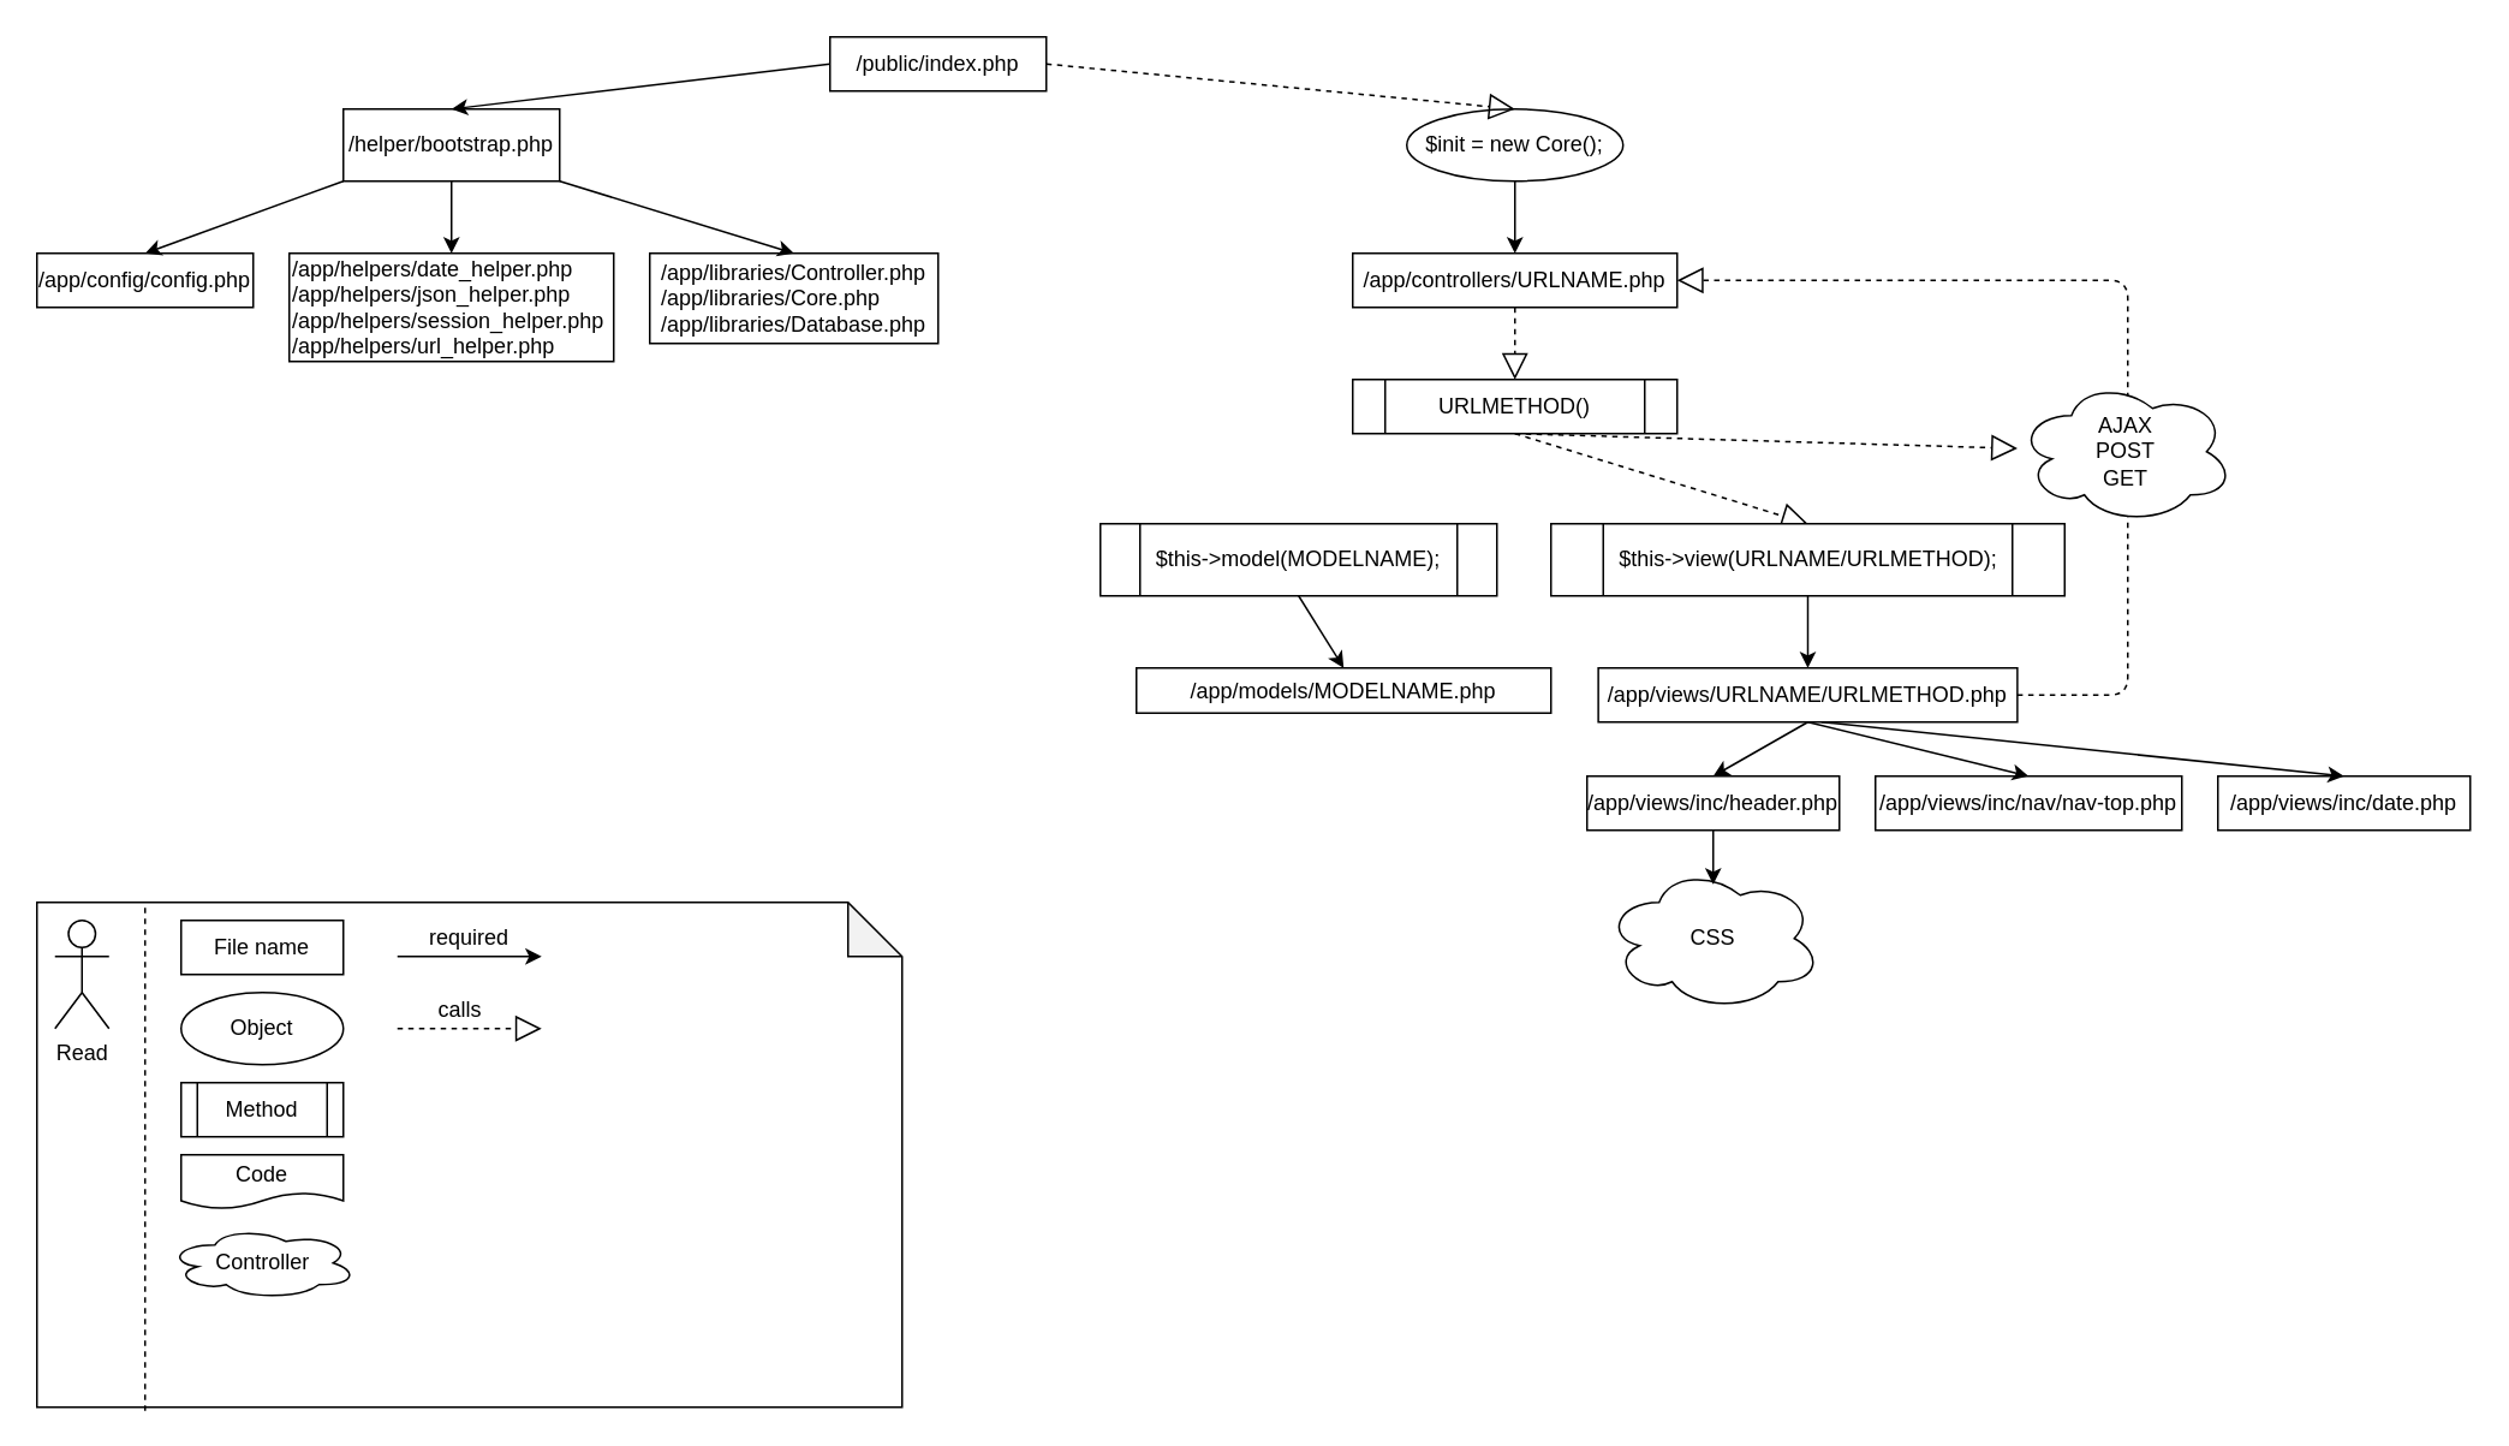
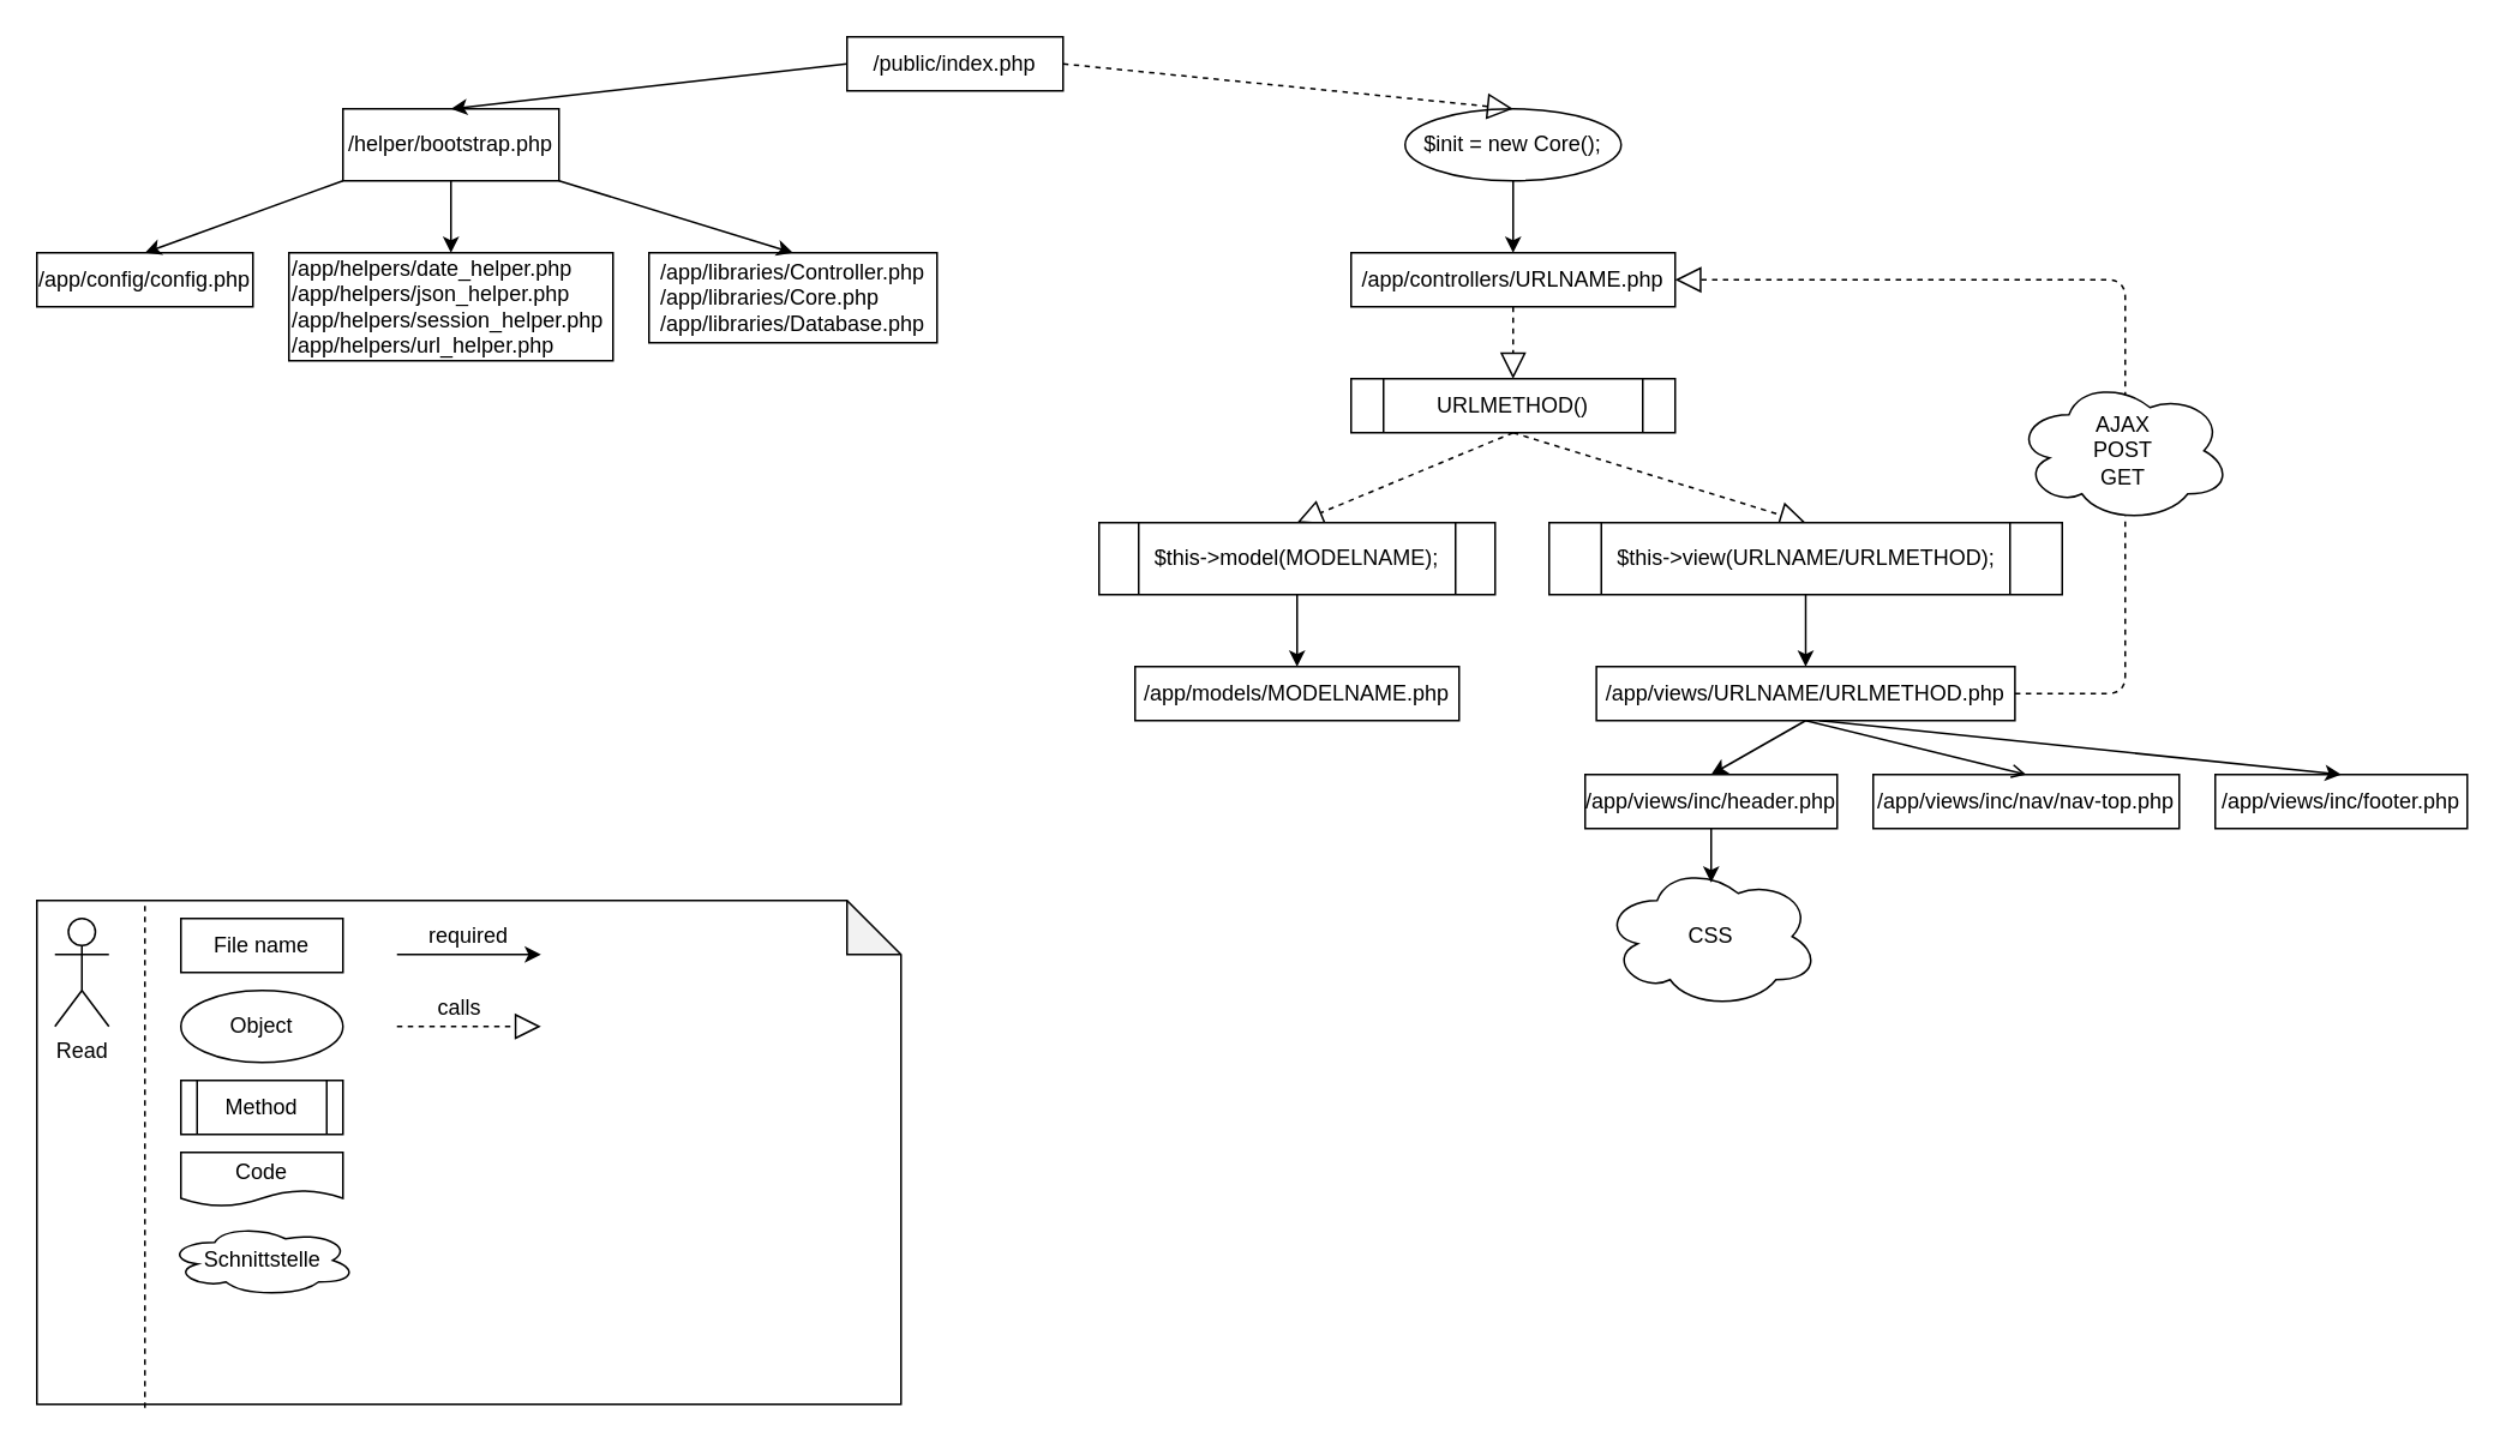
  <mxCell id="0" />
  <mxCell id="1" parent="0" />
- <mxCell id="2" value="/public/index.php" style="rounded=0;whiteSpace=wrap;html=1;" parent="1" vertex="1"><mxGeometry x="460" y="20" width="120" height="30" as="geometry" /></mxCell>
+ <mxCell id="2" value="/public/index.php" style="rounded=0;whiteSpace=wrap;html=1;" parent="1" vertex="1"><mxGeometry x="470" y="20" width="120" height="30" as="geometry" /></mxCell>
  <mxCell id="3" value="/helper/bootstrap.php" style="rounded=0;whiteSpace=wrap;html=1;" parent="1" vertex="1"><mxGeometry x="190" y="60" width="120" height="40" as="geometry" /></mxCell>
  <mxCell id="4" value="/app/config/config.php" style="rounded=0;whiteSpace=wrap;html=1;" parent="1" vertex="1"><mxGeometry x="20" y="140" width="120" height="30" as="geometry" /></mxCell>
  <mxCell id="5" value="/app/helpers/date_helper.php&lt;br&gt;/app/helpers/json_helper.php&lt;br&gt;/app/helpers/session_helper.php&lt;br&gt;&lt;span style=&quot;text-align: center&quot;&gt;/app/helpers/url_helper.php&lt;/span&gt;" style="rounded=0;whiteSpace=wrap;html=1;align=left;" parent="1" vertex="1"><mxGeometry x="160" y="140" width="180" height="60" as="geometry" /></mxCell>
  <mxCell id="6" value="&lt;div style=&quot;text-align: left&quot;&gt;&lt;span&gt;/app/libraries/Controller.php&lt;/span&gt;&lt;/div&gt;&lt;div style=&quot;text-align: left&quot;&gt;&lt;span&gt;/app/libraries/Core.php&lt;/span&gt;&lt;/div&gt;&lt;div style=&quot;text-align: left&quot;&gt;&lt;span&gt;/app/libraries/Database.php&lt;/span&gt;&lt;/div&gt;" style="rounded=0;whiteSpace=wrap;html=1;" parent="1" vertex="1"><mxGeometry x="360" y="140" width="160" height="50" as="geometry" /></mxCell>
  <mxCell id="7" value="" style="endArrow=classic;html=1;entryX=0.5;entryY=0;entryDx=0;entryDy=0;exitX=0;exitY=0.5;exitDx=0;exitDy=0;" parent="1" source="2" target="3" edge="1"><mxGeometry width="50" height="50" relative="1" as="geometry"><mxPoint x="470" y="30" as="sourcePoint" /><mxPoint x="370" y="70" as="targetPoint" /></mxGeometry></mxCell>
  <mxCell id="8" value="" style="endArrow=classic;html=1;exitX=0;exitY=1;exitDx=0;exitDy=0;entryX=0.5;entryY=0;entryDx=0;entryDy=0;" parent="1" source="3" target="4" edge="1"><mxGeometry width="50" height="50" relative="1" as="geometry"><mxPoint x="30" y="500" as="sourcePoint" /><mxPoint x="80" y="450" as="targetPoint" /></mxGeometry></mxCell>
  <mxCell id="9" value="" style="endArrow=classic;html=1;exitX=0.5;exitY=1;exitDx=0;exitDy=0;entryX=0.5;entryY=0;entryDx=0;entryDy=0;" parent="1" source="3" target="5" edge="1"><mxGeometry width="50" height="50" relative="1" as="geometry"><mxPoint x="140" y="320" as="sourcePoint" /><mxPoint x="190" y="270" as="targetPoint" /></mxGeometry></mxCell>
  <mxCell id="10" value="" style="endArrow=classic;html=1;exitX=1;exitY=1;exitDx=0;exitDy=0;entryX=0.5;entryY=0;entryDx=0;entryDy=0;" parent="1" source="3" target="6" edge="1"><mxGeometry width="50" height="50" relative="1" as="geometry"><mxPoint x="170" y="300" as="sourcePoint" /><mxPoint x="220" y="250" as="targetPoint" /></mxGeometry></mxCell>
  <mxCell id="11" value="$init = new Core();" style="ellipse;whiteSpace=wrap;html=1;" parent="1" vertex="1"><mxGeometry x="780" y="60" width="120" height="40" as="geometry" /></mxCell>
  <mxCell id="12" value="" style="endArrow=block;dashed=1;endFill=0;endSize=12;html=1;exitX=1;exitY=0.5;exitDx=0;exitDy=0;entryX=0.5;entryY=0;entryDx=0;entryDy=0;" parent="1" source="2" target="11" edge="1"><mxGeometry width="160" relative="1" as="geometry"><mxPoint x="270" y="400" as="sourcePoint" /><mxPoint x="430" y="400" as="targetPoint" /></mxGeometry></mxCell>
  <mxCell id="13" value="/app/controllers/URLNAME.php" style="rounded=0;whiteSpace=wrap;html=1;" parent="1" vertex="1"><mxGeometry x="750" y="140" width="180" height="30" as="geometry" /></mxCell>
  <mxCell id="14" value="" style="endArrow=classic;html=1;exitX=0.5;exitY=1;exitDx=0;exitDy=0;entryX=0.5;entryY=0;entryDx=0;entryDy=0;" parent="1" source="11" target="13" edge="1"><mxGeometry width="50" height="50" relative="1" as="geometry"><mxPoint x="240" y="110" as="sourcePoint" /><mxPoint x="240" y="150" as="targetPoint" /></mxGeometry></mxCell>
  <mxCell id="15" value="" style="endArrow=block;dashed=1;endFill=0;endSize=12;html=1;exitX=0.5;exitY=1;exitDx=0;exitDy=0;entryX=0.5;entryY=0;entryDx=0;entryDy=0;" parent="1" source="13" target="16" edge="1"><mxGeometry width="160" relative="1" as="geometry"><mxPoint x="620" y="45" as="sourcePoint" /><mxPoint x="850" y="70" as="targetPoint" /></mxGeometry></mxCell>
  <mxCell id="16" value="URLMETHOD()" style="shape=process;whiteSpace=wrap;html=1;backgroundOutline=1;" parent="1" vertex="1"><mxGeometry x="750" y="210" width="180" height="30" as="geometry" /></mxCell>
  <mxCell id="17" value="" style="shape=note;whiteSpace=wrap;html=1;backgroundOutline=1;darkOpacity=0.05;" parent="1" vertex="1"><mxGeometry x="20" y="500" width="480" height="280" as="geometry" /></mxCell>
  <mxCell id="18" value="Code" style="shape=document;whiteSpace=wrap;html=1;boundedLbl=1;fillColor=#FFFFFF;" parent="1" vertex="1"><mxGeometry x="100" y="640" width="90" height="30" as="geometry" /></mxCell>
  <mxCell id="19" value="" style="endArrow=block;dashed=1;endFill=0;endSize=12;html=1;exitX=0.5;exitY=1;exitDx=0;exitDy=0;entryX=0.5;entryY=0;entryDx=0;entryDy=0;" parent="1" source="16" target="34" edge="1"><mxGeometry width="160" relative="1" as="geometry"><mxPoint x="850" y="180" as="sourcePoint" /><mxPoint x="970" y="270" as="targetPoint" /></mxGeometry></mxCell>
- <mxCell id="20" value="" style="endArrow=block;dashed=1;endFill=0;endSize=12;html=1;exitX=0.5;exitY=1;exitDx=0;exitDy=0;" parent="1" source="16" target="46" edge="1"><mxGeometry width="160" relative="1" as="geometry"><mxPoint x="850" y="260" as="sourcePoint" /><mxPoint x="730" y="260" as="targetPoint" /></mxGeometry></mxCell>
- <mxCell id="21" value="/app/models/MODELNAME.php" style="rounded=0;whiteSpace=wrap;html=1;" parent="1" vertex="1"><mxGeometry x="630" y="370" width="230" height="25" as="geometry" /></mxCell>
+ <mxCell id="20" value="" style="endArrow=block;dashed=1;endFill=0;endSize=12;html=1;exitX=0.5;exitY=1;exitDx=0;exitDy=0;entryX=0.5;entryY=0;entryDx=0;entryDy=0;" parent="1" source="16" target="33" edge="1"><mxGeometry width="160" relative="1" as="geometry"><mxPoint x="850" y="260" as="sourcePoint" /><mxPoint x="730" y="260" as="targetPoint" /></mxGeometry></mxCell>
+ <mxCell id="21" value="/app/models/MODELNAME.php" style="rounded=0;whiteSpace=wrap;html=1;" parent="1" vertex="1"><mxGeometry x="630" y="370" width="180" height="30" as="geometry" /></mxCell>
  <mxCell id="22" value="/app/views/URLNAME/URLMETHOD.php" style="rounded=0;whiteSpace=wrap;html=1;" parent="1" vertex="1"><mxGeometry x="886.25" y="370" width="232.5" height="30" as="geometry" /></mxCell>
  <mxCell id="23" value="" style="endArrow=classic;html=1;entryX=0.5;entryY=0;entryDx=0;entryDy=0;exitX=0.5;exitY=1;exitDx=0;exitDy=0;" parent="1" source="33" target="21" edge="1"><mxGeometry width="50" height="50" relative="1" as="geometry"><mxPoint x="790" y="350" as="sourcePoint" /><mxPoint x="850" y="150" as="targetPoint" /></mxGeometry></mxCell>
  <mxCell id="24" value="" style="endArrow=classic;html=1;exitX=0.5;exitY=1;exitDx=0;exitDy=0;entryX=0.5;entryY=0;entryDx=0;entryDy=0;" parent="1" source="34" target="22" edge="1"><mxGeometry width="50" height="50" relative="1" as="geometry"><mxPoint x="970" y="350" as="sourcePoint" /><mxPoint x="970" y="350" as="targetPoint" /></mxGeometry></mxCell>
  <mxCell id="25" value="Read" style="shape=umlActor;verticalLabelPosition=bottom;labelBackgroundColor=#ffffff;verticalAlign=top;html=1;outlineConnect=0;fillColor=#FFFFFF;" parent="1" vertex="1"><mxGeometry x="30" y="510" width="30" height="60" as="geometry" /></mxCell>
  <mxCell id="26" value="File name" style="rounded=0;whiteSpace=wrap;html=1;fillColor=#FFFFFF;" parent="1" vertex="1"><mxGeometry x="100" y="510" width="90" height="30" as="geometry" /></mxCell>
  <mxCell id="27" value="" style="endArrow=classic;html=1;" parent="1" edge="1"><mxGeometry width="50" height="50" relative="1" as="geometry"><mxPoint x="220" y="530" as="sourcePoint" /><mxPoint x="300" y="530" as="targetPoint" /></mxGeometry></mxCell>
  <mxCell id="28" value="required" style="text;html=1;strokeColor=none;fillColor=none;align=center;verticalAlign=middle;whiteSpace=wrap;rounded=0;" parent="1" vertex="1"><mxGeometry x="220" y="510" width="80" height="20" as="geometry" /></mxCell>
  <mxCell id="29" value="Object" style="ellipse;whiteSpace=wrap;html=1;fillColor=#FFFFFF;" parent="1" vertex="1"><mxGeometry x="100" y="550" width="90" height="40" as="geometry" /></mxCell>
  <mxCell id="30" value="" style="endArrow=block;dashed=1;endFill=0;endSize=12;html=1;exitX=1;exitY=0.5;exitDx=0;exitDy=0;" parent="1" edge="1"><mxGeometry width="160" relative="1" as="geometry"><mxPoint x="220" y="570" as="sourcePoint" /><mxPoint x="300" y="570" as="targetPoint" /></mxGeometry></mxCell>
  <mxCell id="31" value="calls" style="text;html=1;strokeColor=none;fillColor=none;align=center;verticalAlign=middle;whiteSpace=wrap;rounded=0;" parent="1" vertex="1"><mxGeometry x="215" y="550" width="80" height="20" as="geometry" /></mxCell>
  <mxCell id="32" value="Method" style="shape=process;whiteSpace=wrap;html=1;backgroundOutline=1;" parent="1" vertex="1"><mxGeometry x="100" y="600" width="90" height="30" as="geometry" /></mxCell>
  <mxCell id="33" value="&lt;span style=&quot;background-color: rgb(255 , 255 , 255)&quot;&gt;$this-&amp;gt;model(MODELNAME);&lt;/span&gt;" style="shape=process;whiteSpace=wrap;html=1;backgroundOutline=1;" parent="1" vertex="1"><mxGeometry x="610" y="290" width="220" height="40" as="geometry" /></mxCell>
  <mxCell id="34" value="&lt;span style=&quot;background-color: rgb(255 , 255 , 255)&quot;&gt;$this-&amp;gt;view(URLNAME/URLMETHOD);&lt;/span&gt;" style="shape=process;whiteSpace=wrap;html=1;backgroundOutline=1;" parent="1" vertex="1"><mxGeometry x="860" y="290" width="285" height="40" as="geometry" /></mxCell>
  <mxCell id="35" value="" style="endArrow=none;dashed=1;html=1;entryX=0.125;entryY=0;entryDx=0;entryDy=0;entryPerimeter=0;exitX=0.125;exitY=1.007;exitDx=0;exitDy=0;exitPerimeter=0;" parent="1" source="17" target="17" edge="1"><mxGeometry width="50" height="50" relative="1" as="geometry"><mxPoint x="20" y="850" as="sourcePoint" /><mxPoint x="70" y="800" as="targetPoint" /></mxGeometry></mxCell>
  <mxCell id="36" value="/app/views/inc/header.php" style="rounded=0;whiteSpace=wrap;html=1;" parent="1" vertex="1"><mxGeometry x="880" y="430" width="140" height="30" as="geometry" /></mxCell>
  <mxCell id="37" value="/app/views/inc/nav/nav-top.php" style="rounded=0;whiteSpace=wrap;html=1;" parent="1" vertex="1"><mxGeometry x="1040" y="430" width="170" height="30" as="geometry" /></mxCell>
- <mxCell id="38" value="/app/views/inc/date.php" style="rounded=0;whiteSpace=wrap;html=1;" parent="1" vertex="1"><mxGeometry x="1230" y="430" width="140" height="30" as="geometry" /></mxCell>
+ <mxCell id="38" value="/app/views/inc/footer.php" style="rounded=0;whiteSpace=wrap;html=1;" parent="1" vertex="1"><mxGeometry x="1230" y="430" width="140" height="30" as="geometry" /></mxCell>
  <mxCell id="39" value="" style="endArrow=classic;html=1;exitX=0.5;exitY=1;exitDx=0;exitDy=0;entryX=0.5;entryY=0;entryDx=0;entryDy=0;" parent="1" source="22" target="36" edge="1"><mxGeometry width="50" height="50" relative="1" as="geometry"><mxPoint x="1012.5" y="340" as="sourcePoint" /><mxPoint x="1012.5" y="380" as="targetPoint" /></mxGeometry></mxCell>
- <mxCell id="40" value="" style="endArrow=classic;html=1;exitX=0.5;exitY=1;exitDx=0;exitDy=0;entryX=0.5;entryY=0;entryDx=0;entryDy=0;" parent="1" source="22" target="37" edge="1"><mxGeometry width="50" height="50" relative="1" as="geometry"><mxPoint x="1012.5" y="410" as="sourcePoint" /><mxPoint x="960" y="440" as="targetPoint" /></mxGeometry></mxCell>
+ <mxCell id="40" value="" style="endArrow=open;html=1;exitX=0.5;exitY=1;exitDx=0;exitDy=0;entryX=0.5;entryY=0;entryDx=0;entryDy=0;" parent="1" source="22" target="37" edge="1"><mxGeometry width="50" height="50" relative="1" as="geometry"><mxPoint x="1012.5" y="410" as="sourcePoint" /><mxPoint x="960" y="440" as="targetPoint" /></mxGeometry></mxCell>
  <mxCell id="41" value="" style="endArrow=classic;html=1;entryX=0.5;entryY=0;entryDx=0;entryDy=0;" parent="1" target="38" edge="1"><mxGeometry width="50" height="50" relative="1" as="geometry"><mxPoint x="1010" y="400" as="sourcePoint" /><mxPoint x="1135" y="440" as="targetPoint" /></mxGeometry></mxCell>
  <mxCell id="42" value="CSS" style="ellipse;shape=cloud;whiteSpace=wrap;html=1;fillColor=#FFFFFF;" parent="1" vertex="1"><mxGeometry x="890" y="480" width="120" height="80" as="geometry" /></mxCell>
  <mxCell id="43" value="" style="endArrow=classic;html=1;exitX=0.5;exitY=1;exitDx=0;exitDy=0;entryX=0.5;entryY=0.125;entryDx=0;entryDy=0;entryPerimeter=0;" parent="1" source="36" target="42" edge="1"><mxGeometry width="50" height="50" relative="1" as="geometry"><mxPoint x="850" y="570" as="sourcePoint" /><mxPoint x="900" y="520" as="targetPoint" /></mxGeometry></mxCell>
- <mxCell id="44" value="Controller" style="ellipse;shape=cloud;whiteSpace=wrap;html=1;fillColor=#FFFFFF;" parent="1" vertex="1"><mxGeometry x="92.5" y="680" width="105" height="40" as="geometry" /></mxCell>
+ <mxCell id="44" value="Schnittstelle" style="ellipse;shape=cloud;whiteSpace=wrap;html=1;fillColor=#FFFFFF;" parent="1" vertex="1"><mxGeometry x="92.5" y="680" width="105" height="40" as="geometry" /></mxCell>
  <mxCell id="45" value="" style="endArrow=block;dashed=1;endFill=0;endSize=12;html=1;exitX=1;exitY=0.5;exitDx=0;exitDy=0;entryX=1;entryY=0.5;entryDx=0;entryDy=0;" edge="1" parent="1" source="22" target="13"><mxGeometry width="160" relative="1" as="geometry"><mxPoint x="850" y="250" as="sourcePoint" /><mxPoint x="1012.5" y="300" as="targetPoint" /><Array as="points"><mxPoint x="1180" y="385" /><mxPoint x="1180" y="155" /></Array></mxGeometry></mxCell>
  <mxCell id="46" value="AJAX&lt;br&gt;POST&lt;br&gt;GET" style="ellipse;shape=cloud;whiteSpace=wrap;html=1;fillColor=#FFFFFF;" vertex="1" parent="1"><mxGeometry x="1118.75" y="210" width="120" height="80" as="geometry" /></mxCell>
